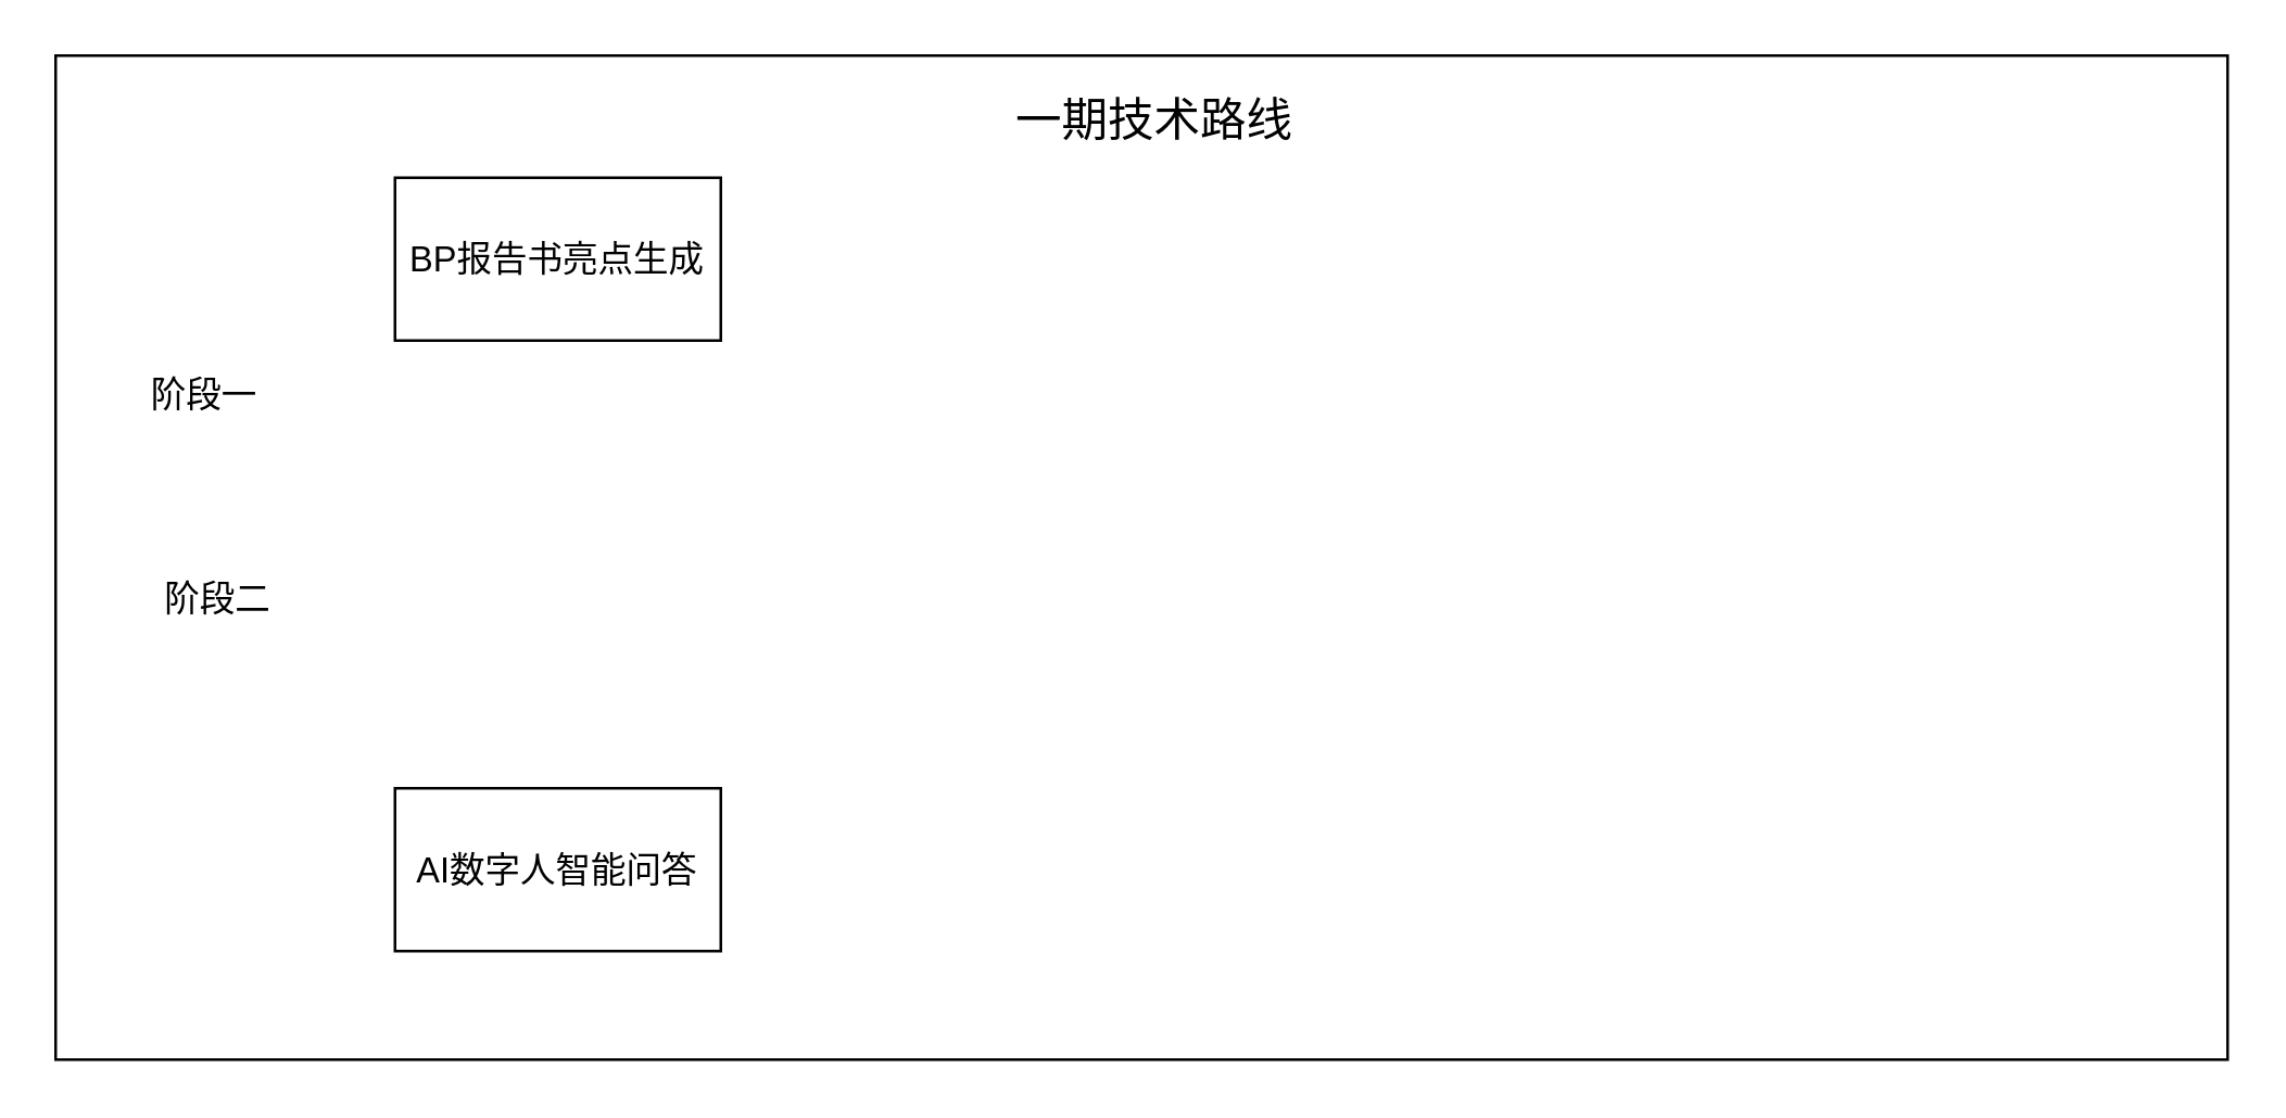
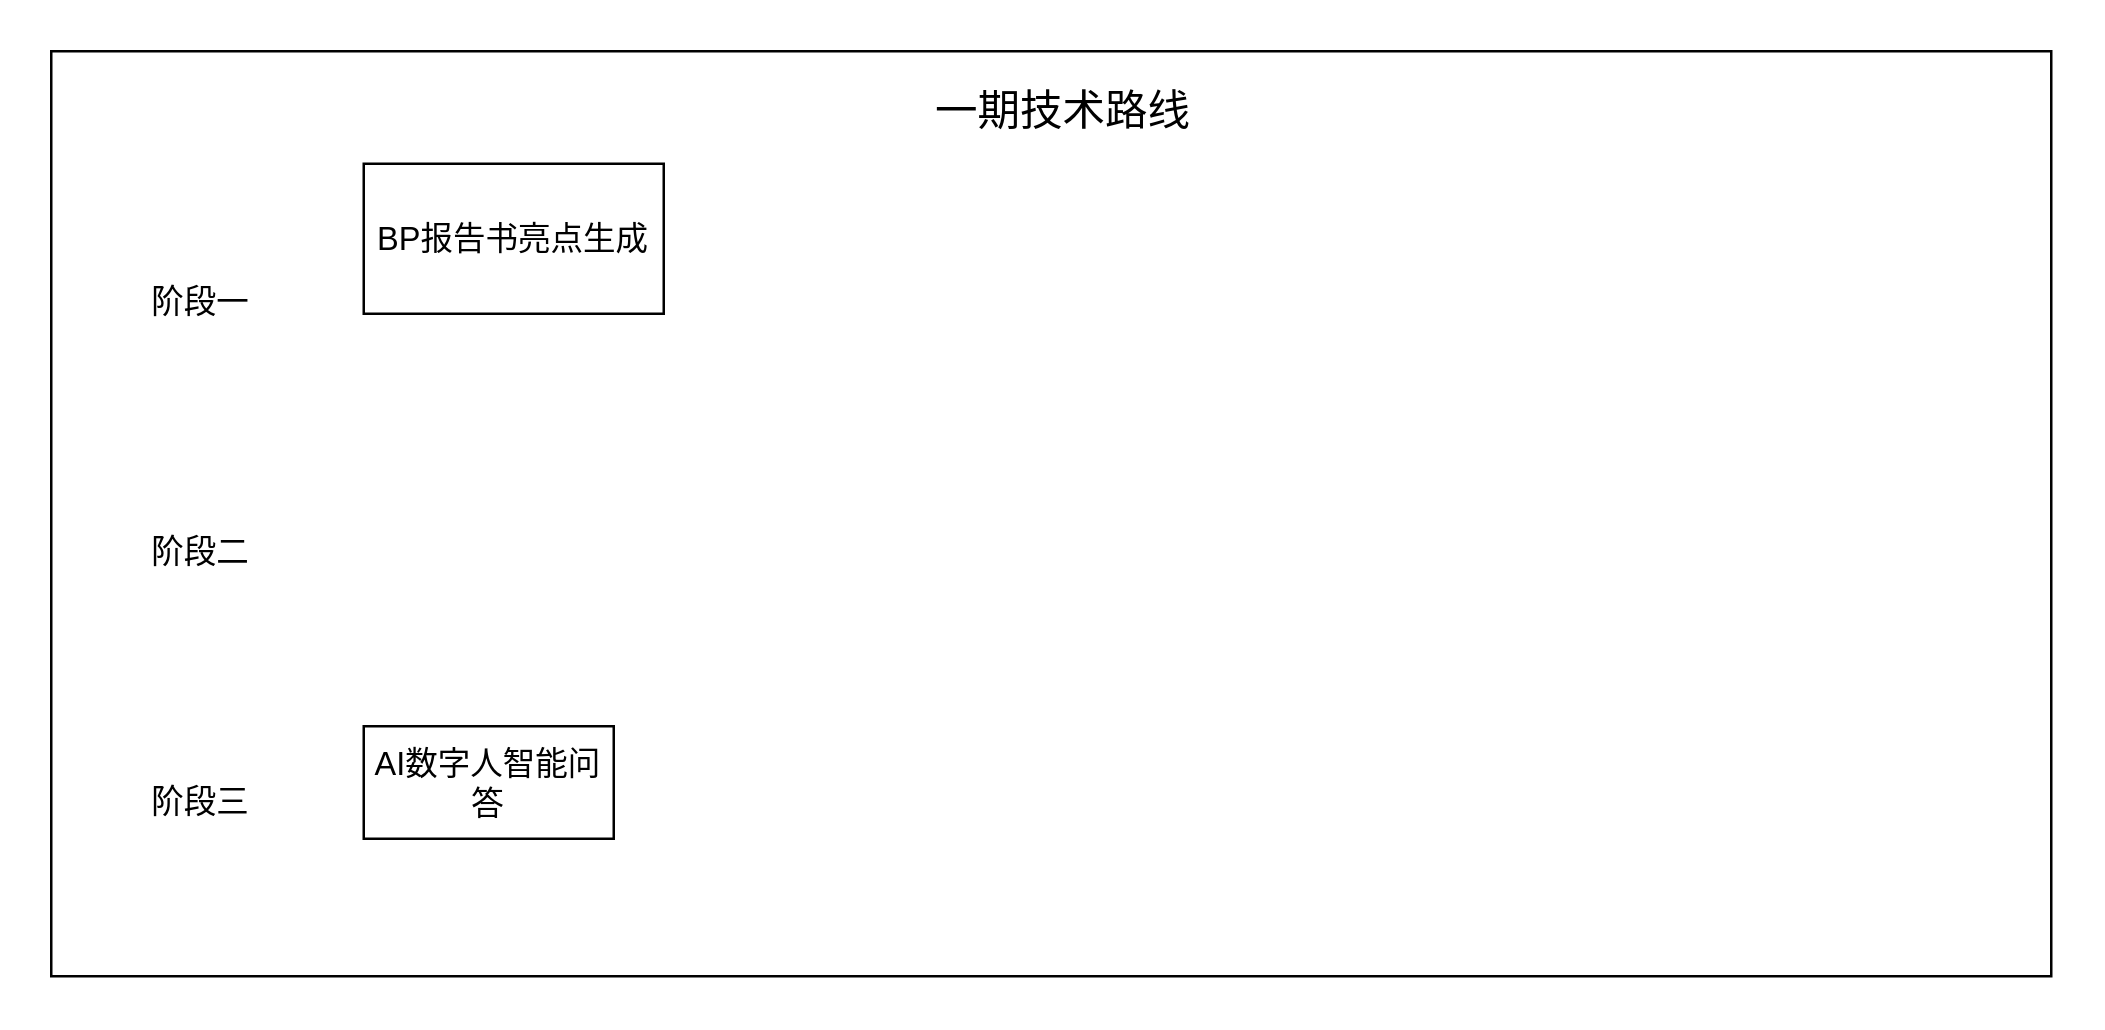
  <mxCell id="0" />
  <mxCell id="1" parent="0" />
  <mxCell id="2" value="" style="rounded=0;whiteSpace=wrap;html=1;fontSize=13;" vertex="1" parent="1"><mxGeometry x="20" y="20" width="800" height="370" as="geometry" /></mxCell>
  <mxCell id="3" value="BP报告书亮点生成" style="rounded=0;whiteSpace=wrap;html=1;fontSize=13;" vertex="1" parent="1"><mxGeometry x="145" y="65" width="120" height="60" as="geometry" /></mxCell>
  <mxCell id="4" value="一期技术路线" style="text;html=1;align=center;verticalAlign=middle;whiteSpace=wrap;rounded=0;fontSize=17;" vertex="1" parent="1"><mxGeometry x="280" y="30" width="290" height="30" as="geometry" /></mxCell>
- <mxCell id="5" value="AI数字人智能问答" style="rounded=0;whiteSpace=wrap;html=1;fontSize=13;" vertex="1" parent="1"><mxGeometry x="145" y="290" width="120" height="60" as="geometry" /></mxCell>
- <mxCell id="6" value="阶段一" style="text;html=1;align=center;verticalAlign=middle;whiteSpace=wrap;rounded=0;fontSize=13;" vertex="1" parent="1"><mxGeometry x="45" y="130" width="60" height="30" as="geometry" /></mxCell>
+ <mxCell id="5" value="AI数字人智能问答" style="rounded=0;whiteSpace=wrap;html=1;fontSize=13;" vertex="1" parent="1"><mxGeometry x="145" y="290" width="100" height="45" as="geometry" /></mxCell>
+ <mxCell id="6" value="阶段一" style="text;html=1;align=center;verticalAlign=middle;whiteSpace=wrap;rounded=0;fontSize=13;" vertex="1" parent="1"><mxGeometry x="50" y="105" width="60" height="30" as="geometry" /></mxCell>
  <mxCell id="7" value="阶段二" style="text;html=1;align=center;verticalAlign=middle;whiteSpace=wrap;rounded=0;fontSize=13;" vertex="1" parent="1"><mxGeometry x="50" y="205" width="60" height="30" as="geometry" /></mxCell>
+ <mxCell id="8" value="阶段三" style="text;html=1;align=center;verticalAlign=middle;whiteSpace=wrap;rounded=0;fontSize=13;" vertex="1" parent="1"><mxGeometry x="50" y="305" width="60" height="30" as="geometry" /></mxCell>
